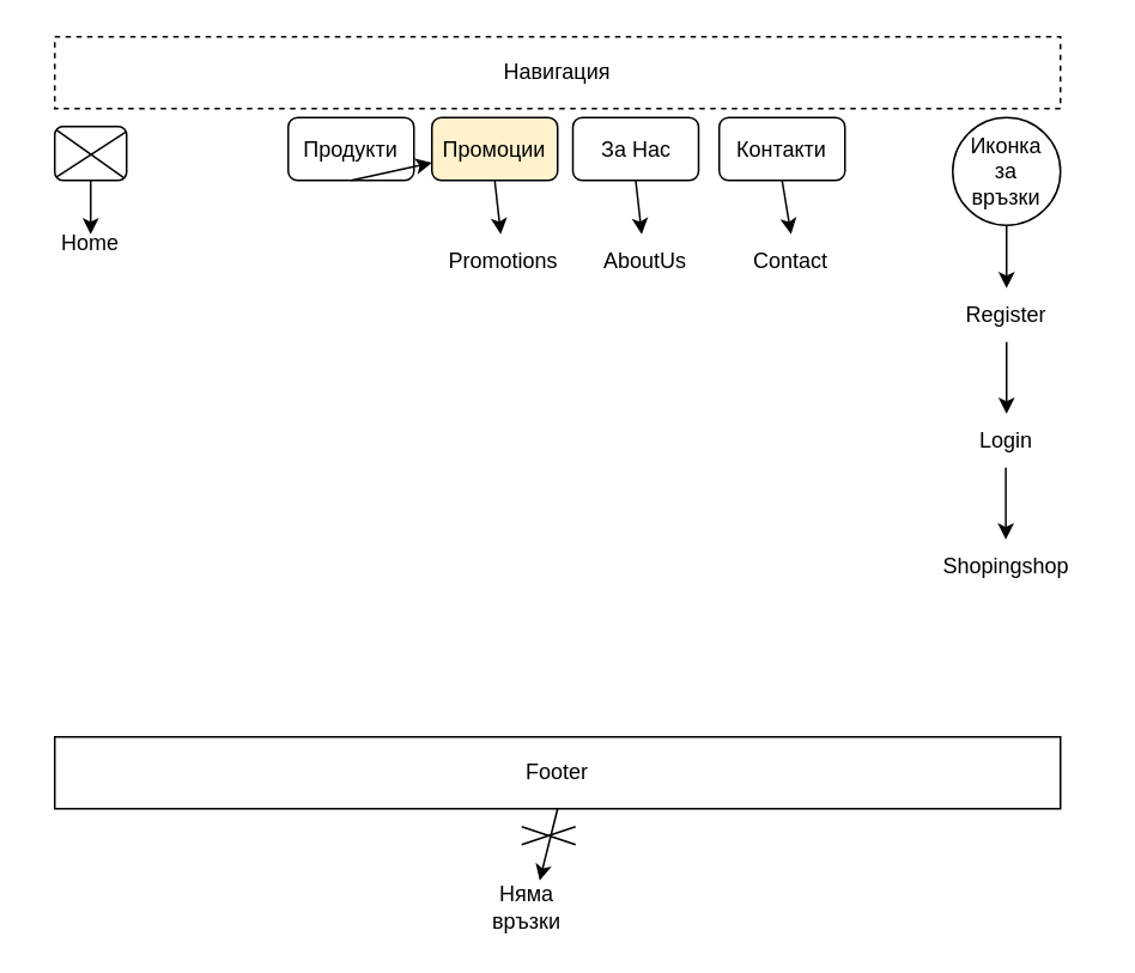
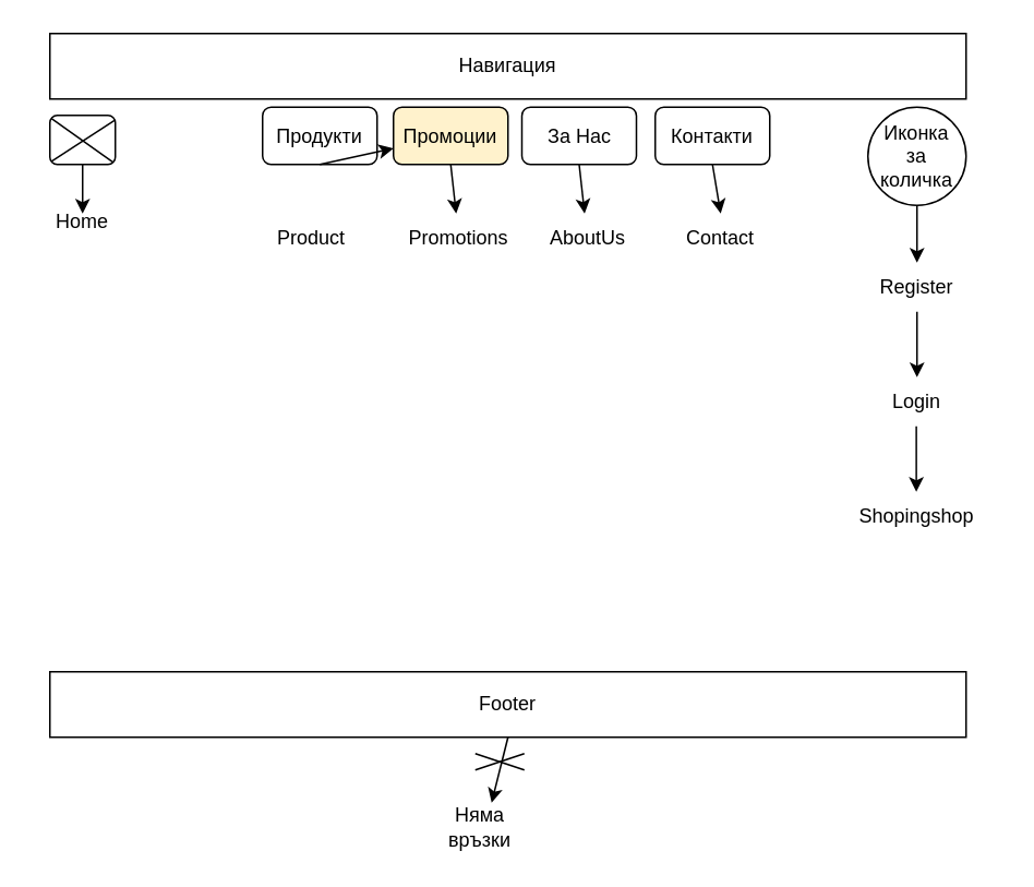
  <mxCell id="0" />
  <mxCell id="1" parent="0" />
  <mxCell id="2" value="" style="rounded=1;whiteSpace=wrap;html=1;" vertex="1" parent="1"><mxGeometry x="30" y="70" width="40" height="30" as="geometry" /></mxCell>
- <mxCell id="3" value="Навигация" style="rounded=0;whiteSpace=wrap;html=1;dashed=1;" vertex="1" parent="1"><mxGeometry x="30" y="20" width="560" height="40" as="geometry" /></mxCell>
+ <mxCell id="3" value="Навигация" style="rounded=0;whiteSpace=wrap;html=1;" vertex="1" parent="1"><mxGeometry x="30" y="20" width="560" height="40" as="geometry" /></mxCell>
  <mxCell id="4" value="" style="endArrow=none;html=1;rounded=0;exitX=0.026;exitY=0.935;exitDx=0;exitDy=0;exitPerimeter=0;entryX=0.987;entryY=0.104;entryDx=0;entryDy=0;entryPerimeter=0;" edge="1" parent="1" source="2" target="2"><mxGeometry width="50" height="50" relative="1" as="geometry"><mxPoint x="30" y="118.15" as="sourcePoint" /><mxPoint x="70" y="70" as="targetPoint" /></mxGeometry></mxCell>
  <mxCell id="5" value="" style="endArrow=none;html=1;rounded=0;exitX=0.024;exitY=0.065;exitDx=0;exitDy=0;entryX=0.963;entryY=0.953;entryDx=0;entryDy=0;entryPerimeter=0;exitPerimeter=0;" edge="1" parent="1" source="2" target="2"><mxGeometry width="50" height="50" relative="1" as="geometry"><mxPoint x="42" y="127" as="sourcePoint" /><mxPoint x="117.2" y="81.85" as="targetPoint" /></mxGeometry></mxCell>
  <mxCell id="6" value="" style="endArrow=classic;html=1;rounded=0;exitX=0.5;exitY=1;exitDx=0;exitDy=0;" edge="1" parent="1" source="2"><mxGeometry width="50" height="50" relative="1" as="geometry"><mxPoint x="140" y="160" as="sourcePoint" /><mxPoint x="50" y="130" as="targetPoint" /></mxGeometry></mxCell>
  <mxCell id="7" value="Home" style="text;html=1;align=center;verticalAlign=middle;whiteSpace=wrap;rounded=0;" vertex="1" parent="1"><mxGeometry x="20" y="120" width="60" height="30" as="geometry" /></mxCell>
  <mxCell id="8" value="Продукти" style="rounded=1;whiteSpace=wrap;html=1;" vertex="1" parent="1"><mxGeometry x="160" y="65" width="70" height="35" as="geometry" /></mxCell>
  <mxCell id="9" value="Промоции" style="rounded=1;whiteSpace=wrap;html=1;fillColor=#fff2cc;" vertex="1" parent="1"><mxGeometry x="240" y="65" width="70" height="35" as="geometry" /></mxCell>
  <mxCell id="10" value="За Нас" style="rounded=1;whiteSpace=wrap;html=1;" vertex="1" parent="1"><mxGeometry x="318.5" y="65" width="70" height="35" as="geometry" /></mxCell>
  <mxCell id="11" value="Контакти" style="rounded=1;whiteSpace=wrap;html=1;" vertex="1" parent="1"><mxGeometry x="400" y="65" width="70" height="35" as="geometry" /></mxCell>
  <mxCell id="12" value="" style="endArrow=classic;html=1;rounded=0;exitX=0.5;exitY=1;exitDx=0;exitDy=0;" edge="1" parent="1" source="8" target="9"><mxGeometry width="50" height="50" relative="1" as="geometry"><mxPoint x="310" y="160" as="sourcePoint" /><mxPoint x="190" y="130" as="targetPoint" /></mxGeometry></mxCell>
+ <mxCell id="13" value="Product" style="text;html=1;align=center;verticalAlign=middle;whiteSpace=wrap;rounded=0;" vertex="1" parent="1"><mxGeometry x="160" y="130" width="60" height="30" as="geometry" /></mxCell>
  <mxCell id="14" value="" style="endArrow=classic;html=1;rounded=0;exitX=0.5;exitY=1;exitDx=0;exitDy=0;" edge="1" parent="1" target="15"><mxGeometry width="50" height="50" relative="1" as="geometry"><mxPoint x="275" y="100" as="sourcePoint" /><mxPoint x="270" y="130" as="targetPoint" /></mxGeometry></mxCell>
  <mxCell id="15" value="Promotions" style="text;html=1;align=center;verticalAlign=middle;whiteSpace=wrap;rounded=0;" vertex="1" parent="1"><mxGeometry x="250" y="130" width="60" height="30" as="geometry" /></mxCell>
  <mxCell id="16" value="" style="endArrow=classic;html=1;rounded=0;exitX=0.5;exitY=1;exitDx=0;exitDy=0;" edge="1" parent="1" target="17"><mxGeometry width="50" height="50" relative="1" as="geometry"><mxPoint x="353.5" y="100" as="sourcePoint" /><mxPoint x="348.5" y="130" as="targetPoint" /></mxGeometry></mxCell>
  <mxCell id="17" value="AboutUs" style="text;html=1;align=center;verticalAlign=middle;whiteSpace=wrap;rounded=0;" vertex="1" parent="1"><mxGeometry x="328.5" y="130" width="60" height="30" as="geometry" /></mxCell>
  <mxCell id="18" value="" style="endArrow=classic;html=1;rounded=0;exitX=0.5;exitY=1;exitDx=0;exitDy=0;entryX=0.5;entryY=0;entryDx=0;entryDy=0;" edge="1" parent="1" target="19"><mxGeometry width="50" height="50" relative="1" as="geometry"><mxPoint x="435" y="100" as="sourcePoint" /><mxPoint x="430" y="130" as="targetPoint" /></mxGeometry></mxCell>
  <mxCell id="19" value="Contact" style="text;html=1;align=center;verticalAlign=middle;whiteSpace=wrap;rounded=0;" vertex="1" parent="1"><mxGeometry x="410" y="130" width="60" height="30" as="geometry" /></mxCell>
- <mxCell id="20" value="Иконка&lt;div&gt;за&lt;/div&gt;&lt;div&gt;връзки&lt;/div&gt;" style="ellipse;whiteSpace=wrap;html=1;aspect=fixed;" vertex="1" parent="1"><mxGeometry x="530" y="65" width="60" height="60" as="geometry" /></mxCell>
+ <mxCell id="20" value="Иконка&lt;div&gt;за&lt;/div&gt;&lt;div&gt;количка&lt;/div&gt;" style="ellipse;whiteSpace=wrap;html=1;aspect=fixed;" vertex="1" parent="1"><mxGeometry x="530" y="65" width="60" height="60" as="geometry" /></mxCell>
  <mxCell id="21" value="" style="endArrow=classic;html=1;rounded=0;exitX=0.5;exitY=1;exitDx=0;exitDy=0;" edge="1" parent="1" source="20"><mxGeometry width="50" height="50" relative="1" as="geometry"><mxPoint x="310" y="160" as="sourcePoint" /><mxPoint x="560" y="160" as="targetPoint" /></mxGeometry></mxCell>
  <mxCell id="22" value="Register" style="text;html=1;align=center;verticalAlign=middle;whiteSpace=wrap;rounded=0;" vertex="1" parent="1"><mxGeometry x="530" y="160" width="60" height="30" as="geometry" /></mxCell>
  <mxCell id="23" value="" style="endArrow=classic;html=1;rounded=0;exitX=0.5;exitY=1;exitDx=0;exitDy=0;" edge="1" parent="1" source="22" target="24"><mxGeometry width="50" height="50" relative="1" as="geometry"><mxPoint x="310" y="160" as="sourcePoint" /><mxPoint x="560" y="230" as="targetPoint" /></mxGeometry></mxCell>
  <mxCell id="24" value="Login" style="text;html=1;align=center;verticalAlign=middle;whiteSpace=wrap;rounded=0;" vertex="1" parent="1"><mxGeometry x="530" y="230" width="60" height="30" as="geometry" /></mxCell>
  <mxCell id="25" value="" style="endArrow=classic;html=1;rounded=0;exitX=0.5;exitY=1;exitDx=0;exitDy=0;" edge="1" parent="1"><mxGeometry width="50" height="50" relative="1" as="geometry"><mxPoint x="559.58" y="260" as="sourcePoint" /><mxPoint x="559.58" y="300" as="targetPoint" /></mxGeometry></mxCell>
  <mxCell id="26" value="Shopingshop" style="text;html=1;align=center;verticalAlign=middle;whiteSpace=wrap;rounded=0;" vertex="1" parent="1"><mxGeometry x="510" y="300" width="100" height="30" as="geometry" /></mxCell>
  <mxCell id="27" value="Footer" style="rounded=0;whiteSpace=wrap;html=1;" vertex="1" parent="1"><mxGeometry x="30" y="410" width="560" height="40" as="geometry" /></mxCell>
  <mxCell id="28" value="" style="endArrow=classic;html=1;rounded=0;" edge="1" parent="1"><mxGeometry width="50" height="50" relative="1" as="geometry"><mxPoint x="310" y="450" as="sourcePoint" /><mxPoint x="300" y="490" as="targetPoint" /></mxGeometry></mxCell>
  <mxCell id="29" value="" style="endArrow=none;html=1;rounded=0;" edge="1" parent="1"><mxGeometry width="50" height="50" relative="1" as="geometry"><mxPoint x="290" y="470" as="sourcePoint" /><mxPoint x="320" y="460" as="targetPoint" /></mxGeometry></mxCell>
  <mxCell id="30" value="" style="endArrow=none;html=1;rounded=0;" edge="1" parent="1"><mxGeometry width="50" height="50" relative="1" as="geometry"><mxPoint x="290" y="460" as="sourcePoint" /><mxPoint x="320" y="470" as="targetPoint" /></mxGeometry></mxCell>
  <mxCell id="31" value="Няма връзки" style="text;html=1;align=center;verticalAlign=middle;whiteSpace=wrap;rounded=0;" vertex="1" parent="1"><mxGeometry x="257" y="490" width="71.5" height="30" as="geometry" /></mxCell>
